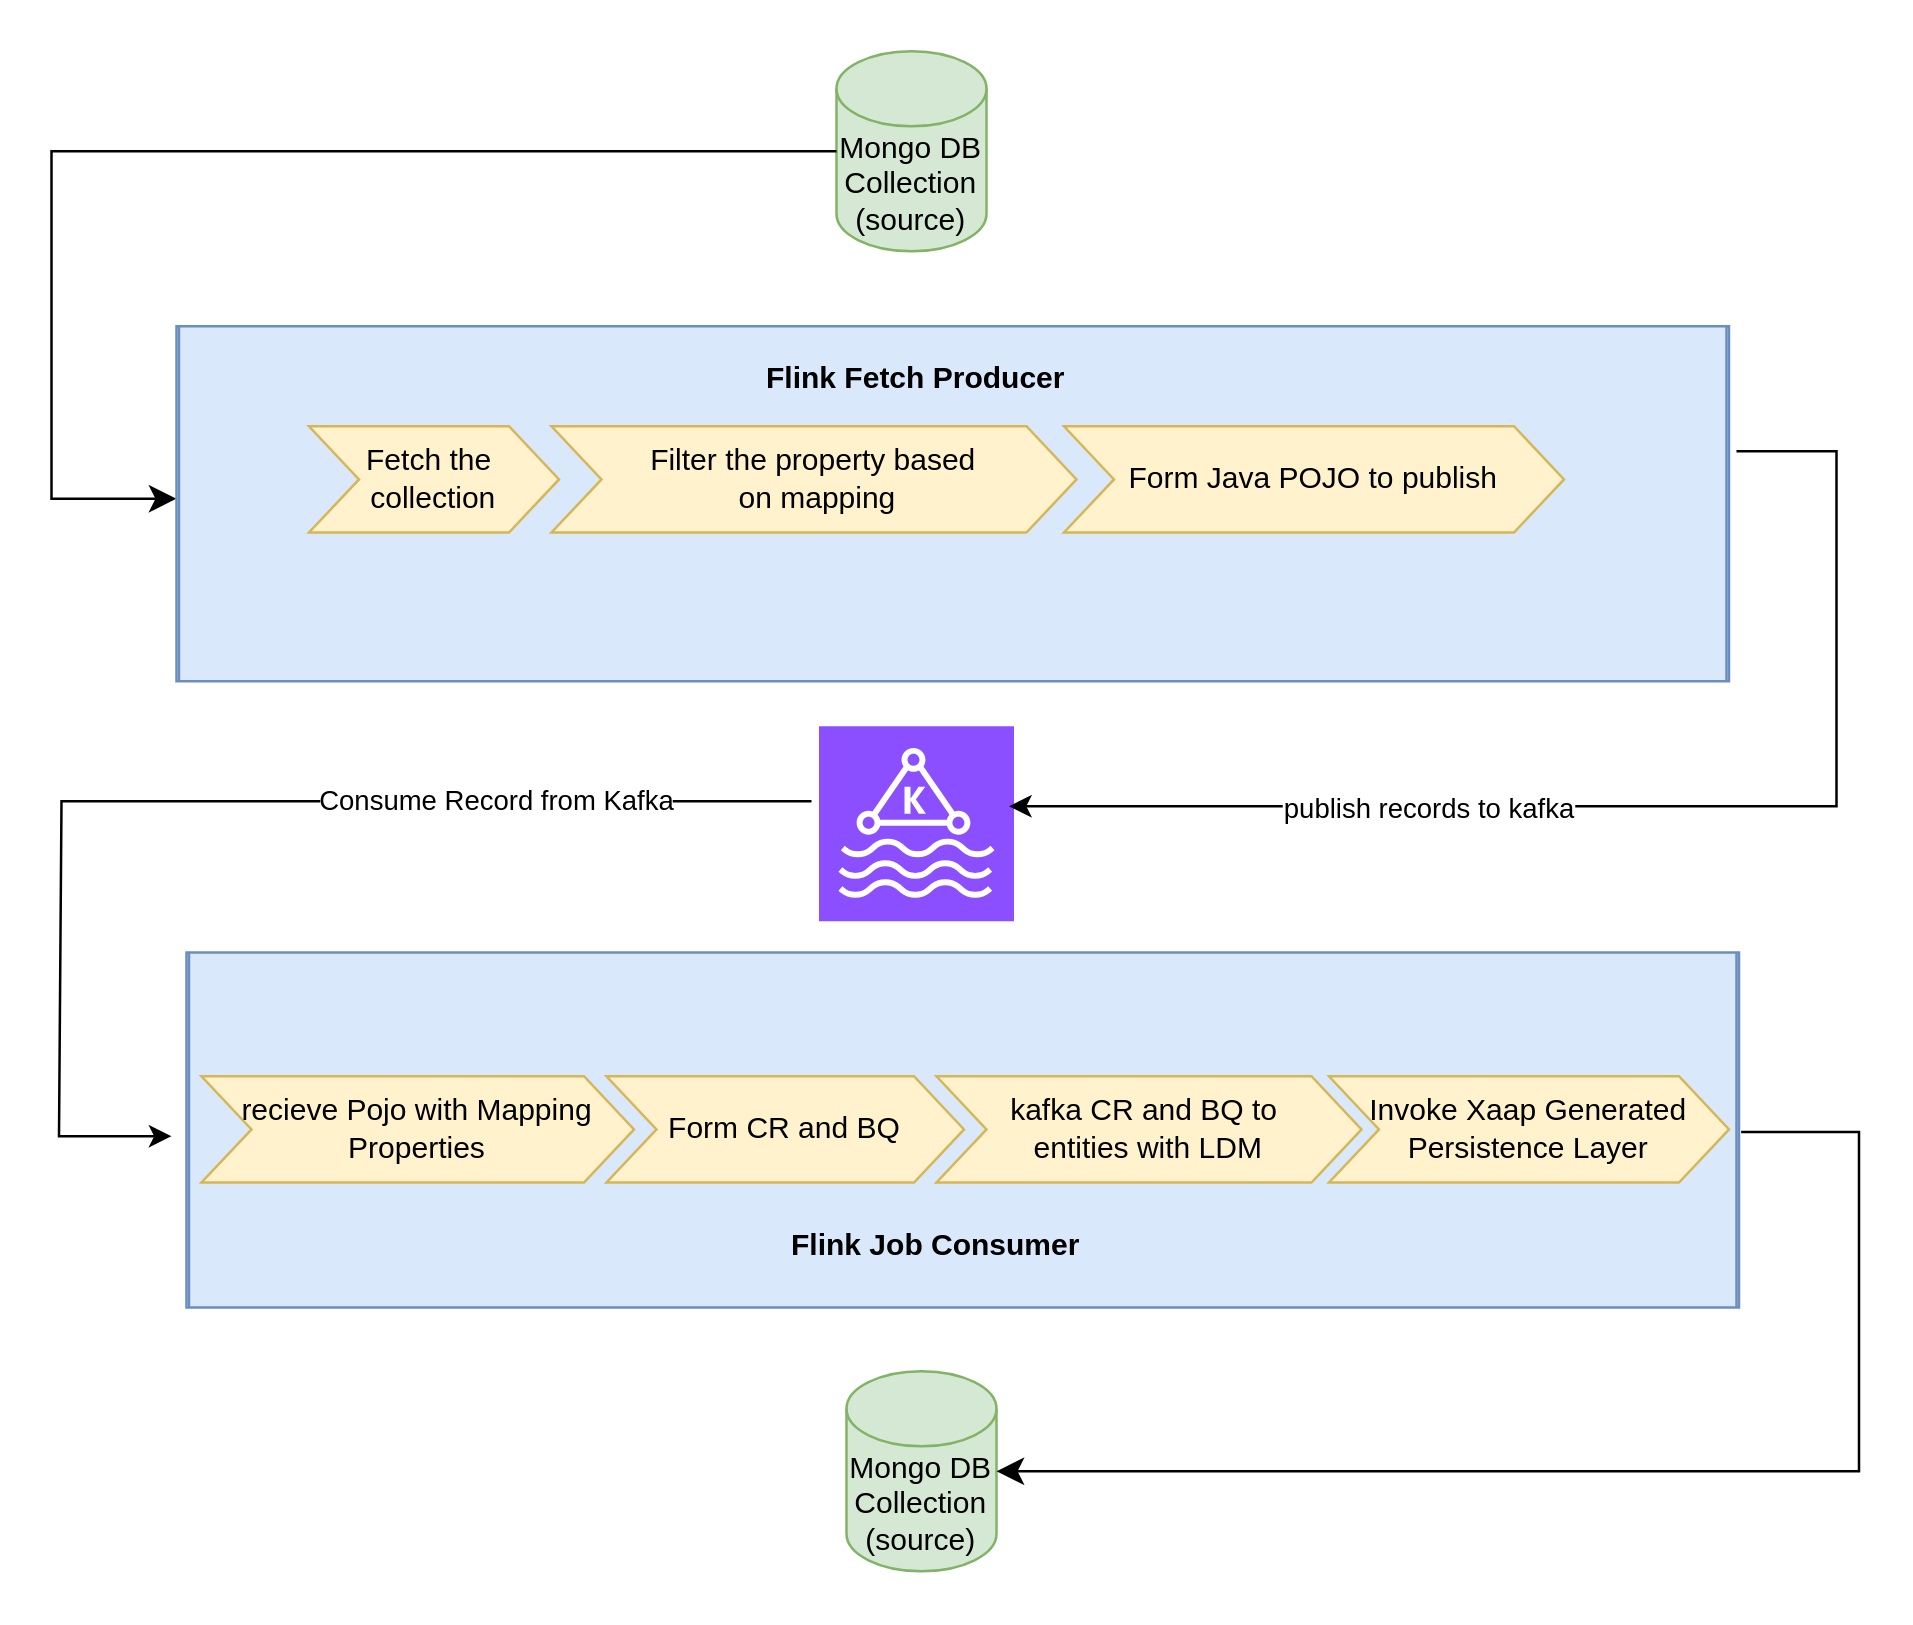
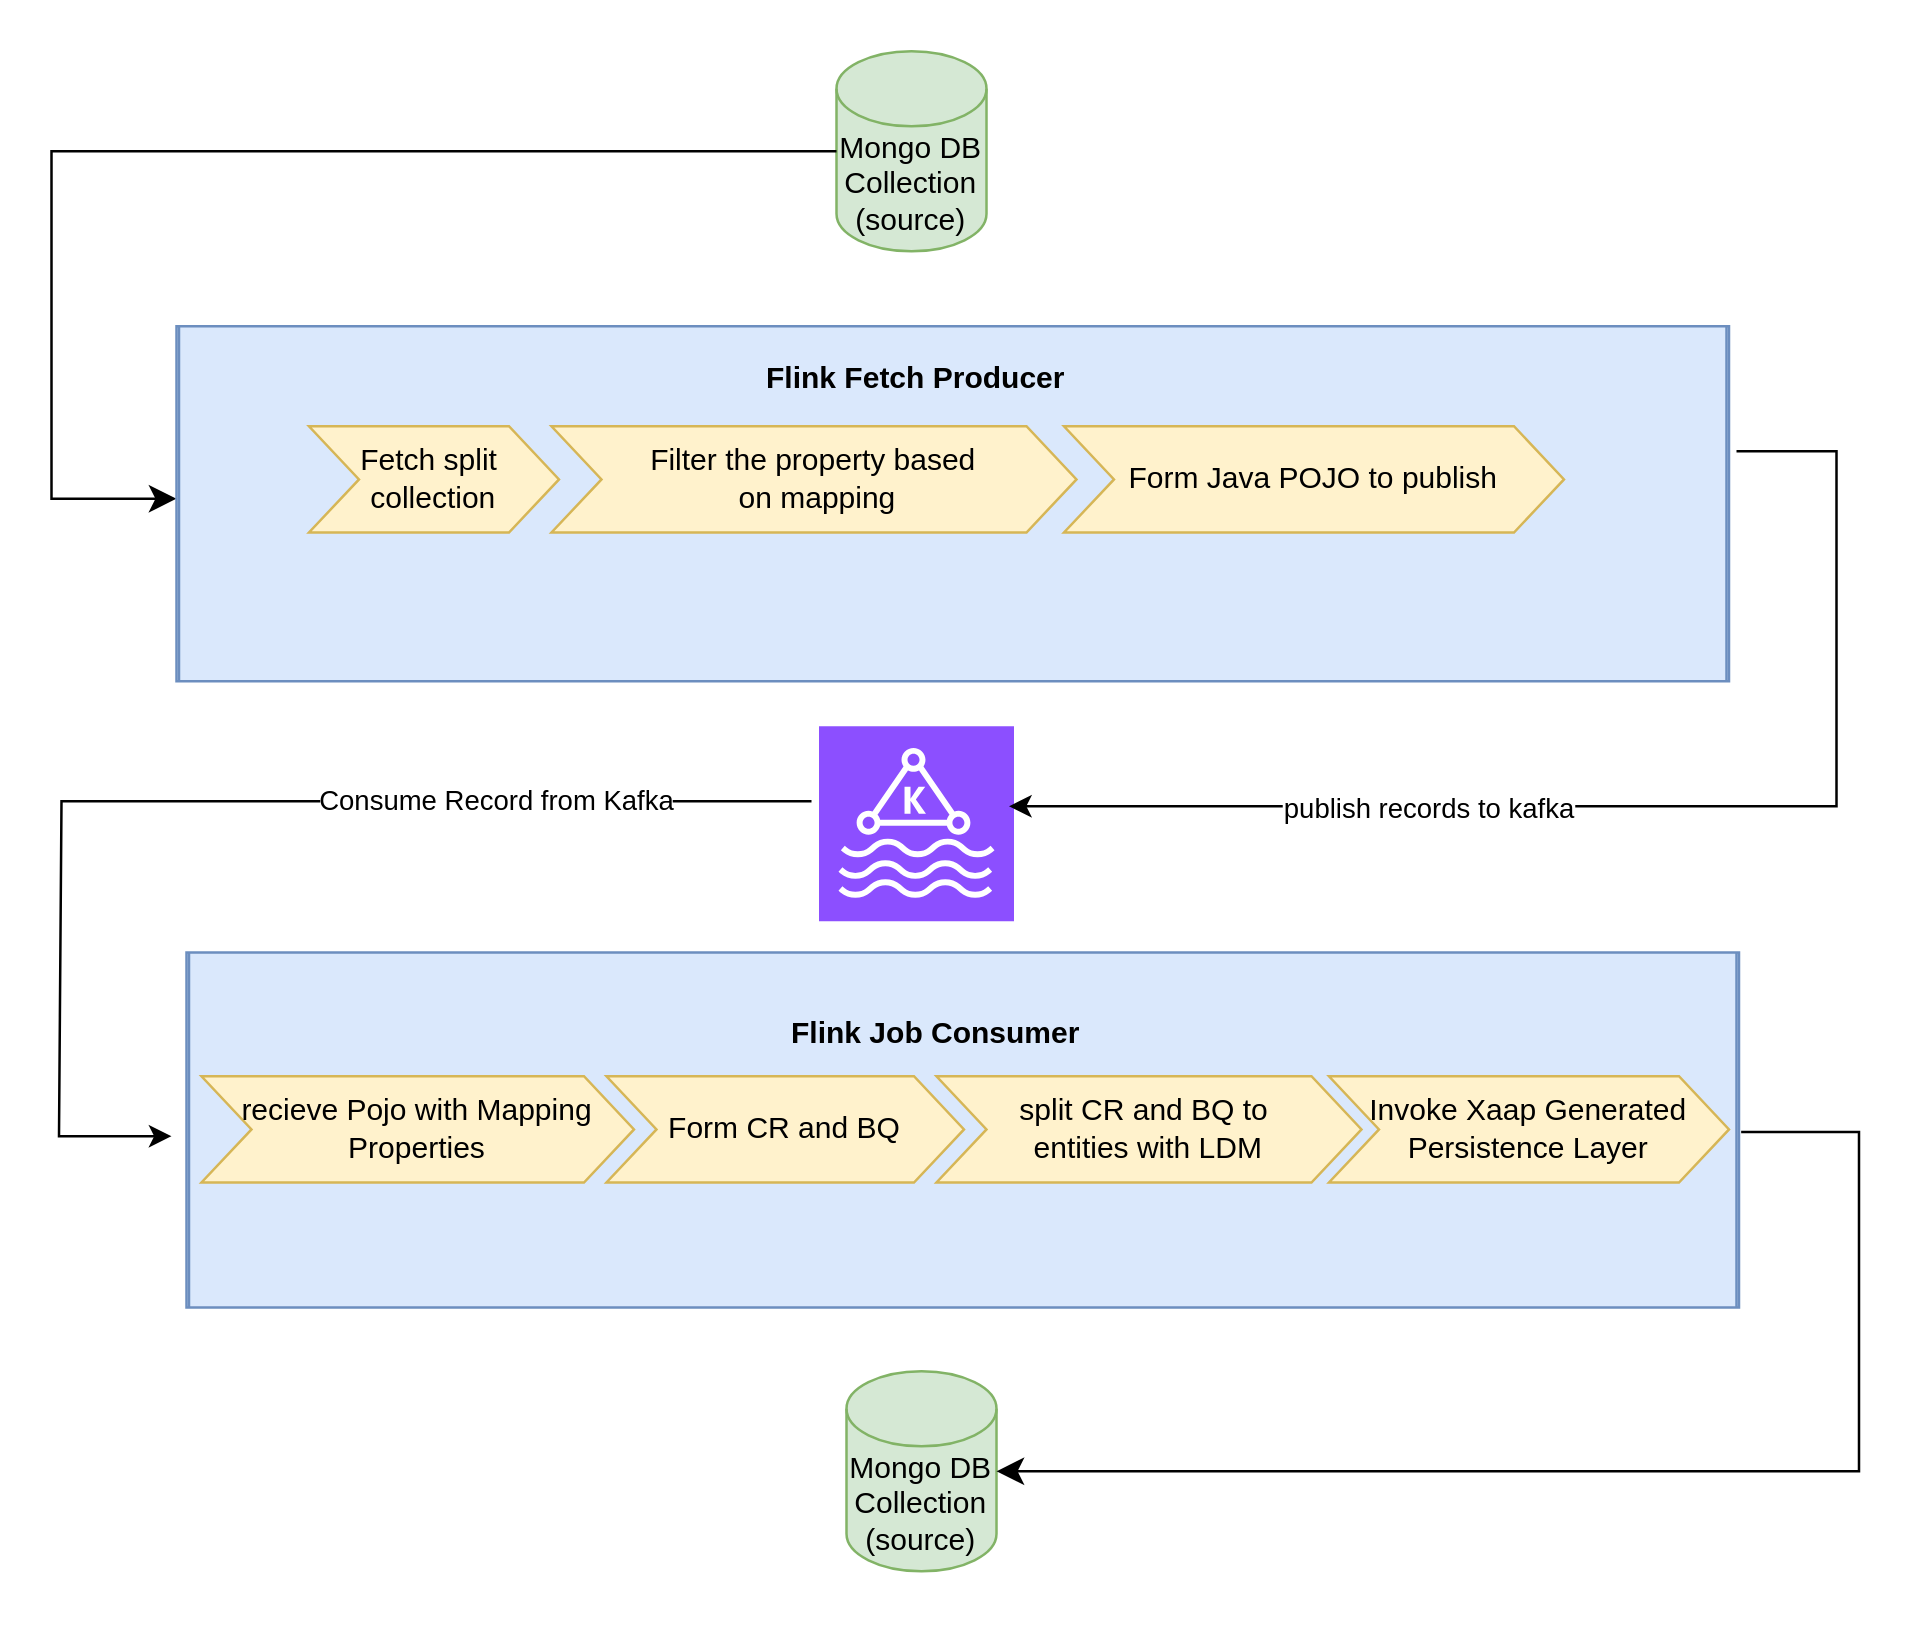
  <mxCell id="0" />
  <mxCell id="1" parent="0" />
  <mxCell id="2" value="" style="shape=process;whiteSpace=wrap;html=1;backgroundOutline=1;size=0.002;fillColor=#dae8fc;strokeColor=#6c8ebf;" vertex="1" parent="1"><mxGeometry x="74" y="380.5" width="621" height="142" as="geometry" /></mxCell>
  <mxCell id="3" value="Mong&lt;span style=&quot;text-wrap-mode: nowrap; color: rgba(0, 0, 0, 0); font-family: monospace; font-size: 0px; text-align: start;&quot;&gt;%3CmxGraphModel%3E%3Croot%3E%3CmxCell%20id%3D%220%22%2F%3E%3CmxCell%20id%3D%221%22%20parent%3D%220%22%2F%3E%3CmxCell%20id%3D%222%22%20value%3D%22Map%20to%20Service%20Domain%20Objects%26amp%3Bnbsp%3B%22%20style%3D%22shape%3Dstep%3Bperimeter%3DstepPerimeter%3BfixedSize%3D1%3Bpoints%3D%5B%5D%3BwhiteSpace%3Dwrap%3Bhtml%3D1%3B%22%20vertex%3D%221%22%20parent%3D%221%22%3E%3CmxGeometry%20x%3D%22370%22%20y%3D%22150%22%20width%3D%22160%22%20height%3D%2257%22%20as%3D%22geometry%22%2F%3E%3C%2FmxCell%3E%3C%2Froot%3E%3C%2FmxGraphModel%3E&lt;/span&gt;o DB Collection&lt;div&gt;(source)&lt;/div&gt;" style="shape=cylinder3;whiteSpace=wrap;html=1;boundedLbl=1;backgroundOutline=1;size=15;fillColor=#d5e8d4;strokeColor=#82b366;" vertex="1" parent="1"><mxGeometry x="334" width="60" height="80" as="geometry" y="20" /></mxCell>
  <mxCell id="4" value="Mong&lt;span style=&quot;text-wrap-mode: nowrap; color: rgba(0, 0, 0, 0); font-family: monospace; font-size: 0px; text-align: start;&quot;&gt;%3CmxGraphModel%3E%3Croot%3E%3CmxCell%20id%3D%220%22%2F%3E%3CmxCell%20id%3D%221%22%20parent%3D%220%22%2F%3E%3CmxCell%20id%3D%222%22%20value%3D%22Map%20to%20Service%20Domain%20Objects%26amp%3Bnbsp%3B%22%20style%3D%22shape%3Dstep%3Bperimeter%3DstepPerimeter%3BfixedSize%3D1%3Bpoints%3D%5B%5D%3BwhiteSpace%3Dwrap%3Bhtml%3D1%3B%22%20vertex%3D%221%22%20parent%3D%221%22%3E%3CmxGeometry%20x%3D%22370%22%20y%3D%22150%22%20width%3D%22160%22%20height%3D%2257%22%20as%3D%22geometry%22%2F%3E%3C%2FmxCell%3E%3C%2Froot%3E%3C%2FmxGraphModel%3E&lt;/span&gt;o DB Collection&lt;div&gt;(source)&lt;/div&gt;" style="shape=cylinder3;whiteSpace=wrap;html=1;boundedLbl=1;backgroundOutline=1;size=15;fillColor=#d5e8d4;strokeColor=#82b366;" vertex="1" parent="1"><mxGeometry x="338" y="548" width="60" height="80" as="geometry" /></mxCell>
  <mxCell id="5" value="" style="sketch=0;points=[[0,0,0],[0.25,0,0],[0.5,0,0],[0.75,0,0],[1,0,0],[0,1,0],[0.25,1,0],[0.5,1,0],[0.75,1,0],[1,1,0],[0,0.25,0],[0,0.5,0],[0,0.75,0],[1,0.25,0],[1,0.5,0],[1,0.75,0]];outlineConnect=0;fontColor=#232F3E;fillColor=#8C4FFF;strokeColor=#ffffff;dashed=0;verticalLabelPosition=bottom;verticalAlign=top;align=center;html=1;fontSize=12;fontStyle=0;aspect=fixed;shape=mxgraph.aws4.resourceIcon;resIcon=mxgraph.aws4.managed_streaming_for_kafka;" vertex="1" parent="1"><mxGeometry x="327" y="290" width="78" height="78" as="geometry" /></mxCell>
  <mxCell id="6" value="" style="endArrow=classic;html=1;rounded=0;" edge="1" parent="1"><mxGeometry relative="1" as="geometry"><mxPoint x="694" y="180" as="sourcePoint" /><mxPoint x="403" y="322" as="targetPoint" /><Array as="points"><mxPoint x="734" y="180" /><mxPoint x="734" y="250" /><mxPoint x="734" y="322" /><mxPoint x="723" y="322" /></Array></mxGeometry></mxCell>
  <mxCell id="7" value="publish records to kafka" style="edgeLabel;resizable=0;html=1;;align=center;verticalAlign=middle;" connectable="0" vertex="1" parent="6"><mxGeometry relative="1" as="geometry"><mxPoint x="-89" as="offset" /></mxGeometry></mxCell>
  <mxCell id="8" value="" style="endArrow=classic;html=1;rounded=0;entryX=0;entryY=0.5;entryDx=0;entryDy=0;" edge="1" parent="1"><mxGeometry relative="1" as="geometry"><mxPoint x="324" y="320" as="sourcePoint" /><mxPoint x="68" y="454" as="targetPoint" /><Array as="points"><mxPoint x="174" y="320" /><mxPoint x="24" y="320" /><mxPoint x="23" y="454" /></Array></mxGeometry></mxCell>
  <mxCell id="9" value="Consume Record from Kafka" style="edgeLabel;resizable=0;html=1;;align=center;verticalAlign=middle;" connectable="0" vertex="1" parent="8"><mxGeometry relative="1" as="geometry"><mxPoint x="113" y="-1" as="offset" /></mxGeometry></mxCell>
  <mxCell id="10" value="" style="edgeStyle=elbowEdgeStyle;elbow=horizontal;endArrow=classic;html=1;curved=0;rounded=0;endSize=8;startSize=8;exitX=1.003;exitY=0.555;exitDx=0;exitDy=0;exitPerimeter=0;" edge="1" parent="1"><mxGeometry width="50" height="50" relative="1" as="geometry"><mxPoint x="695.863" y="452.31" as="sourcePoint" /><mxPoint x="398" y="588" as="targetPoint" /><Array as="points"><mxPoint x="743" y="513" /></Array></mxGeometry></mxCell>
  <mxCell id="11" value="" style="edgeStyle=segmentEdgeStyle;endArrow=classic;html=1;curved=0;rounded=0;endSize=8;startSize=8;exitX=0;exitY=0.5;exitDx=0;exitDy=0;exitPerimeter=0;" edge="1" parent="1"><mxGeometry width="50" height="50" relative="1" as="geometry"><mxPoint x="334" y="60" as="sourcePoint" /><mxPoint x="70" y="199" as="targetPoint" /><Array as="points"><mxPoint x="20" y="60" /><mxPoint x="20" y="199" /></Array></mxGeometry></mxCell>
  <mxCell id="12" value="recieve Pojo with Mapping Properties" style="shape=step;perimeter=stepPerimeter;whiteSpace=wrap;html=1;fixedSize=1;fillColor=#fff2cc;strokeColor=#d6b656;" vertex="1" parent="1"><mxGeometry x="80" y="430" width="173" height="42.5" as="geometry" /></mxCell>
  <mxCell id="13" value="Form CR and BQ" style="shape=step;perimeter=stepPerimeter;whiteSpace=wrap;html=1;fixedSize=1;fillColor=#fff2cc;strokeColor=#d6b656;" vertex="1" parent="1"><mxGeometry x="242" y="430" width="143" height="42.5" as="geometry" /></mxCell>
- <mxCell id="14" value="kafka CR and BQ to&amp;nbsp;&lt;div&gt;entities with LDM&lt;/div&gt;" style="shape=step;perimeter=stepPerimeter;whiteSpace=wrap;html=1;fixedSize=1;fillColor=#fff2cc;strokeColor=#d6b656;" vertex="1" parent="1"><mxGeometry x="374" y="430" width="170" height="42.5" as="geometry" /></mxCell>
+ <mxCell id="14" value="split CR and BQ to&amp;nbsp;&lt;div&gt;entities with LDM&lt;/div&gt;" style="shape=step;perimeter=stepPerimeter;whiteSpace=wrap;html=1;fixedSize=1;fillColor=#fff2cc;strokeColor=#d6b656;" vertex="1" parent="1"><mxGeometry x="374" y="430" width="170" height="42.5" as="geometry" /></mxCell>
  <mxCell id="15" value="Invoke Xaap Generated Persistence Layer" style="shape=step;perimeter=stepPerimeter;whiteSpace=wrap;html=1;fixedSize=1;fillColor=#fff2cc;strokeColor=#d6b656;" vertex="1" parent="1"><mxGeometry x="531" y="430" width="160" height="42.5" as="geometry" /></mxCell>
- <mxCell id="16" value="Flink Job Consumer" style="text;html=1;align=center;verticalAlign=middle;whiteSpace=wrap;rounded=0;fontStyle=1" vertex="1" parent="1"><mxGeometry x="254" y="483" width="240" height="30" as="geometry" /></mxCell>
+ <mxCell id="16" value="Flink Job Consumer" style="text;html=1;align=center;verticalAlign=middle;whiteSpace=wrap;rounded=0;fontStyle=1" vertex="1" parent="1"><mxGeometry x="254" y="398" width="240" height="30" as="geometry" /></mxCell>
  <mxCell id="17" value="" style="shape=process;whiteSpace=wrap;html=1;backgroundOutline=1;size=0.002;fillColor=#dae8fc;strokeColor=#6c8ebf;aspect=fixed;" vertex="1" parent="1"><mxGeometry x="70" y="130" width="621" height="142" as="geometry" /></mxCell>
- <mxCell id="18" value="Fetch the&amp;nbsp;&lt;div&gt;collection&lt;/div&gt;" style="shape=step;perimeter=stepPerimeter;whiteSpace=wrap;html=1;fixedSize=1;fillColor=#fff2cc;strokeColor=#d6b656;" vertex="1" parent="1"><mxGeometry x="123" y="170" width="100" height="42.5" as="geometry" /></mxCell>
+ <mxCell id="18" value="Fetch split&amp;nbsp;&lt;div&gt;collection&lt;/div&gt;" style="shape=step;perimeter=stepPerimeter;whiteSpace=wrap;html=1;fixedSize=1;fillColor=#fff2cc;strokeColor=#d6b656;" vertex="1" parent="1"><mxGeometry x="123" y="170" width="100" height="42.5" as="geometry" /></mxCell>
  <mxCell id="19" value="Filter the property&amp;nbsp;&lt;span style=&quot;background-color: transparent; color: light-dark(rgb(0, 0, 0), rgb(255, 255, 255));&quot;&gt;based&lt;/span&gt;&lt;div&gt;&lt;div&gt;&amp;nbsp;on mapping&lt;/div&gt;&lt;/div&gt;" style="shape=step;perimeter=stepPerimeter;whiteSpace=wrap;html=1;fixedSize=1;fillColor=#fff2cc;strokeColor=#d6b656;" vertex="1" parent="1"><mxGeometry x="220" y="170" width="210" height="42.5" as="geometry" /></mxCell>
  <mxCell id="20" value="Form Java POJO to publish" style="shape=step;perimeter=stepPerimeter;whiteSpace=wrap;html=1;fixedSize=1;fillColor=#fff2cc;strokeColor=#d6b656;" vertex="1" parent="1"><mxGeometry x="425" y="170" width="200" height="42.5" as="geometry" /></mxCell>
  <mxCell id="21" value="Flink Fetch Producer" style="text;html=1;align=center;verticalAlign=middle;whiteSpace=wrap;rounded=0;fontStyle=1" vertex="1" parent="1"><mxGeometry x="245.5" y="136" width="240" height="30" as="geometry" /></mxCell>
